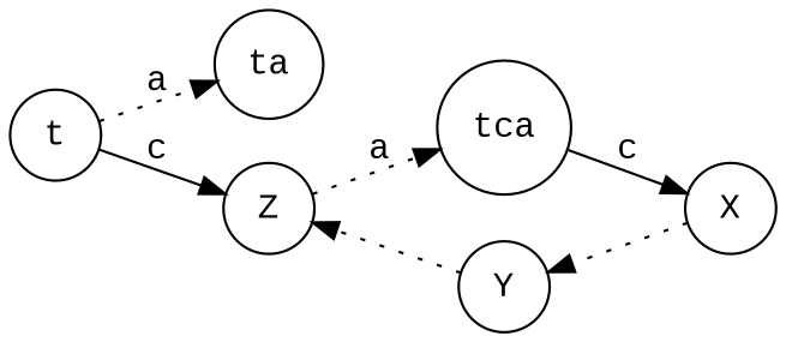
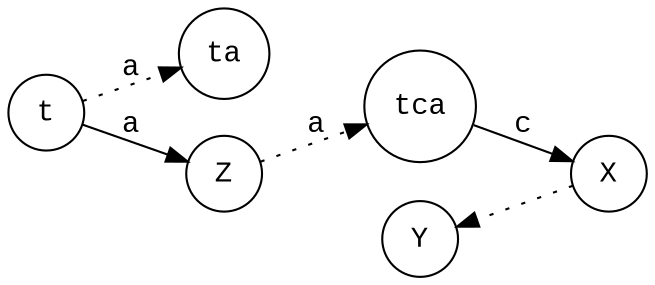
  digraph {
    fontname="Liberation Mono"
    rankdir=LR
    node [fontname="Liberation Mono" shape=circle]
    edge [fontname="Liberation Mono" style=dotted]
    ta
    n2 [label=Z]
    n3 [label=Y]
    tca
    n5 [label=X]
    t
    subgraph sub_1 {
      rank=same
      ta
      n2
    }
    subgraph sub_2 {
      rank=same
      n3
      tca
    }
    n2 -> tca [label=a]
-   n3 -> n2
    tca -> n5 [label=c style=""]
    n5 -> n3
    t -> ta [label=a]
-   t -> n2 [label=c style=""]
+   t -> n2 [label=a style=""]
  }
